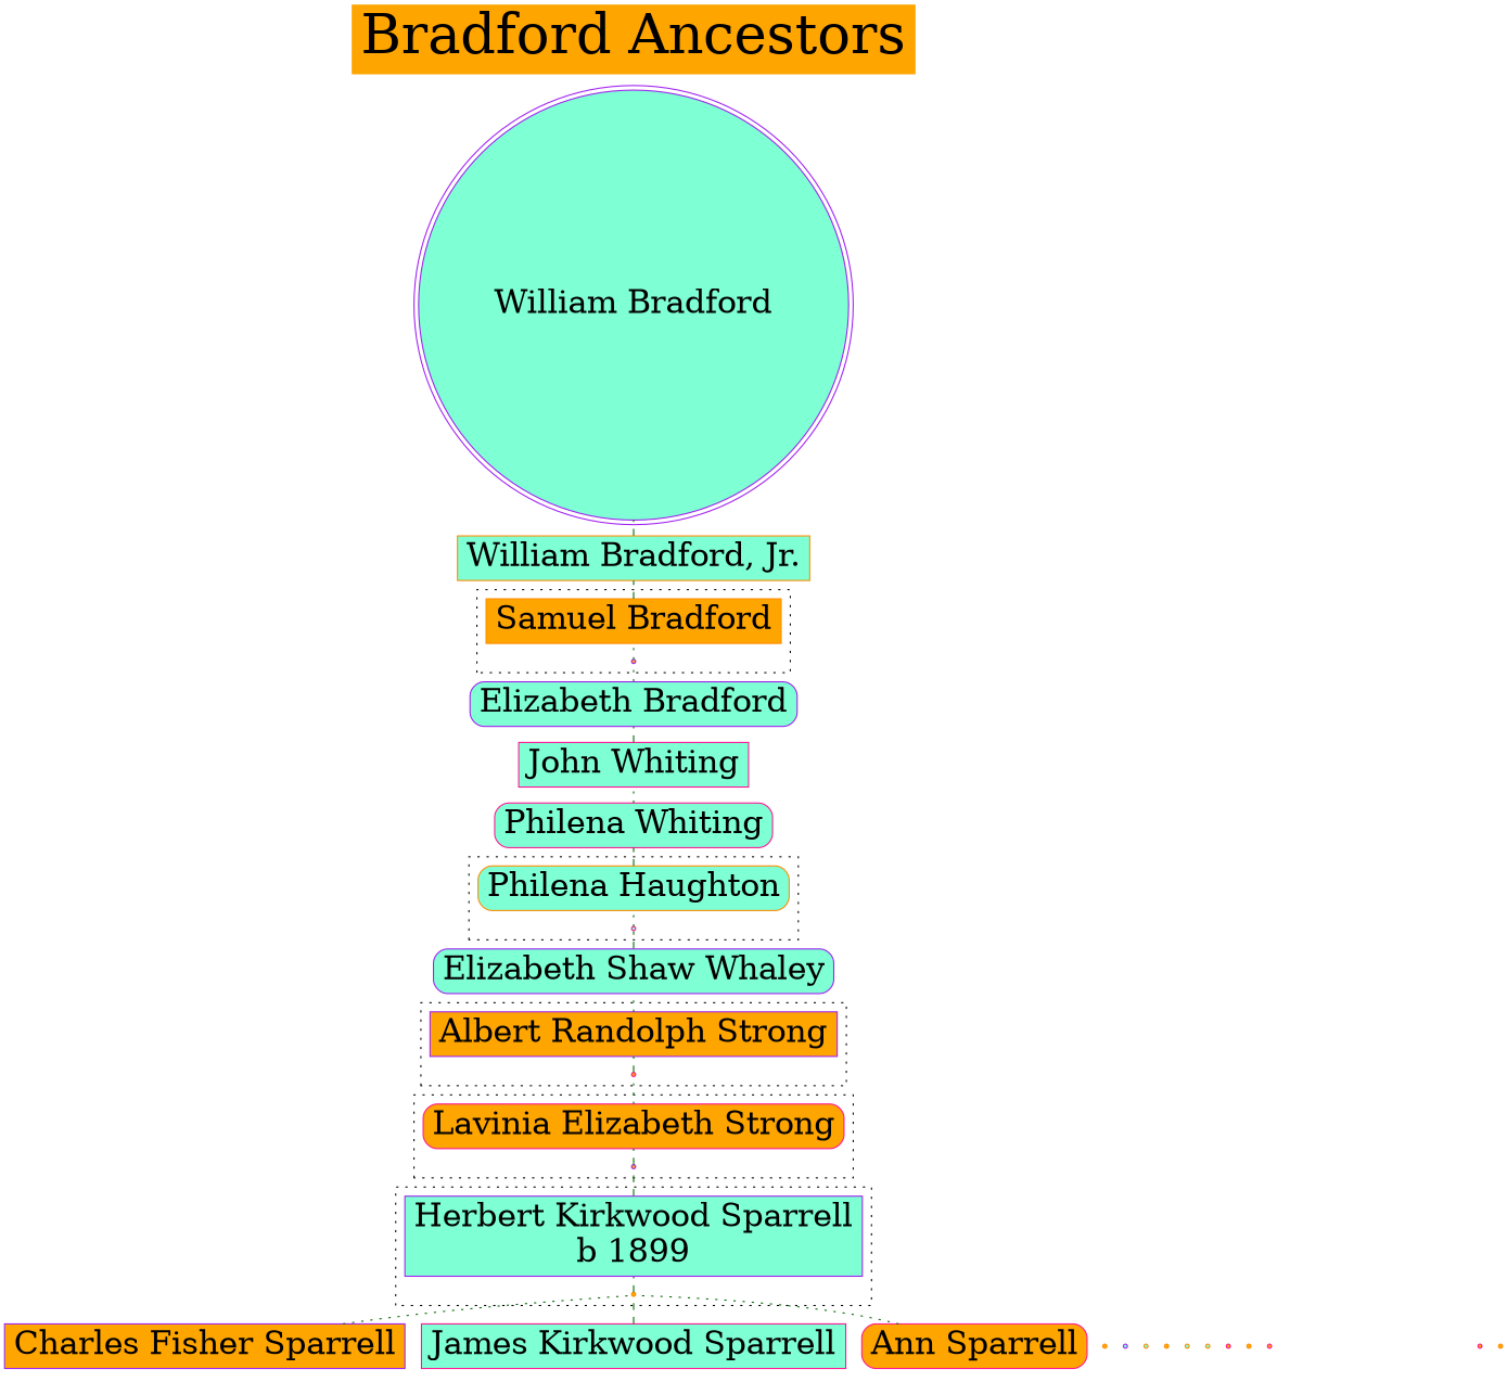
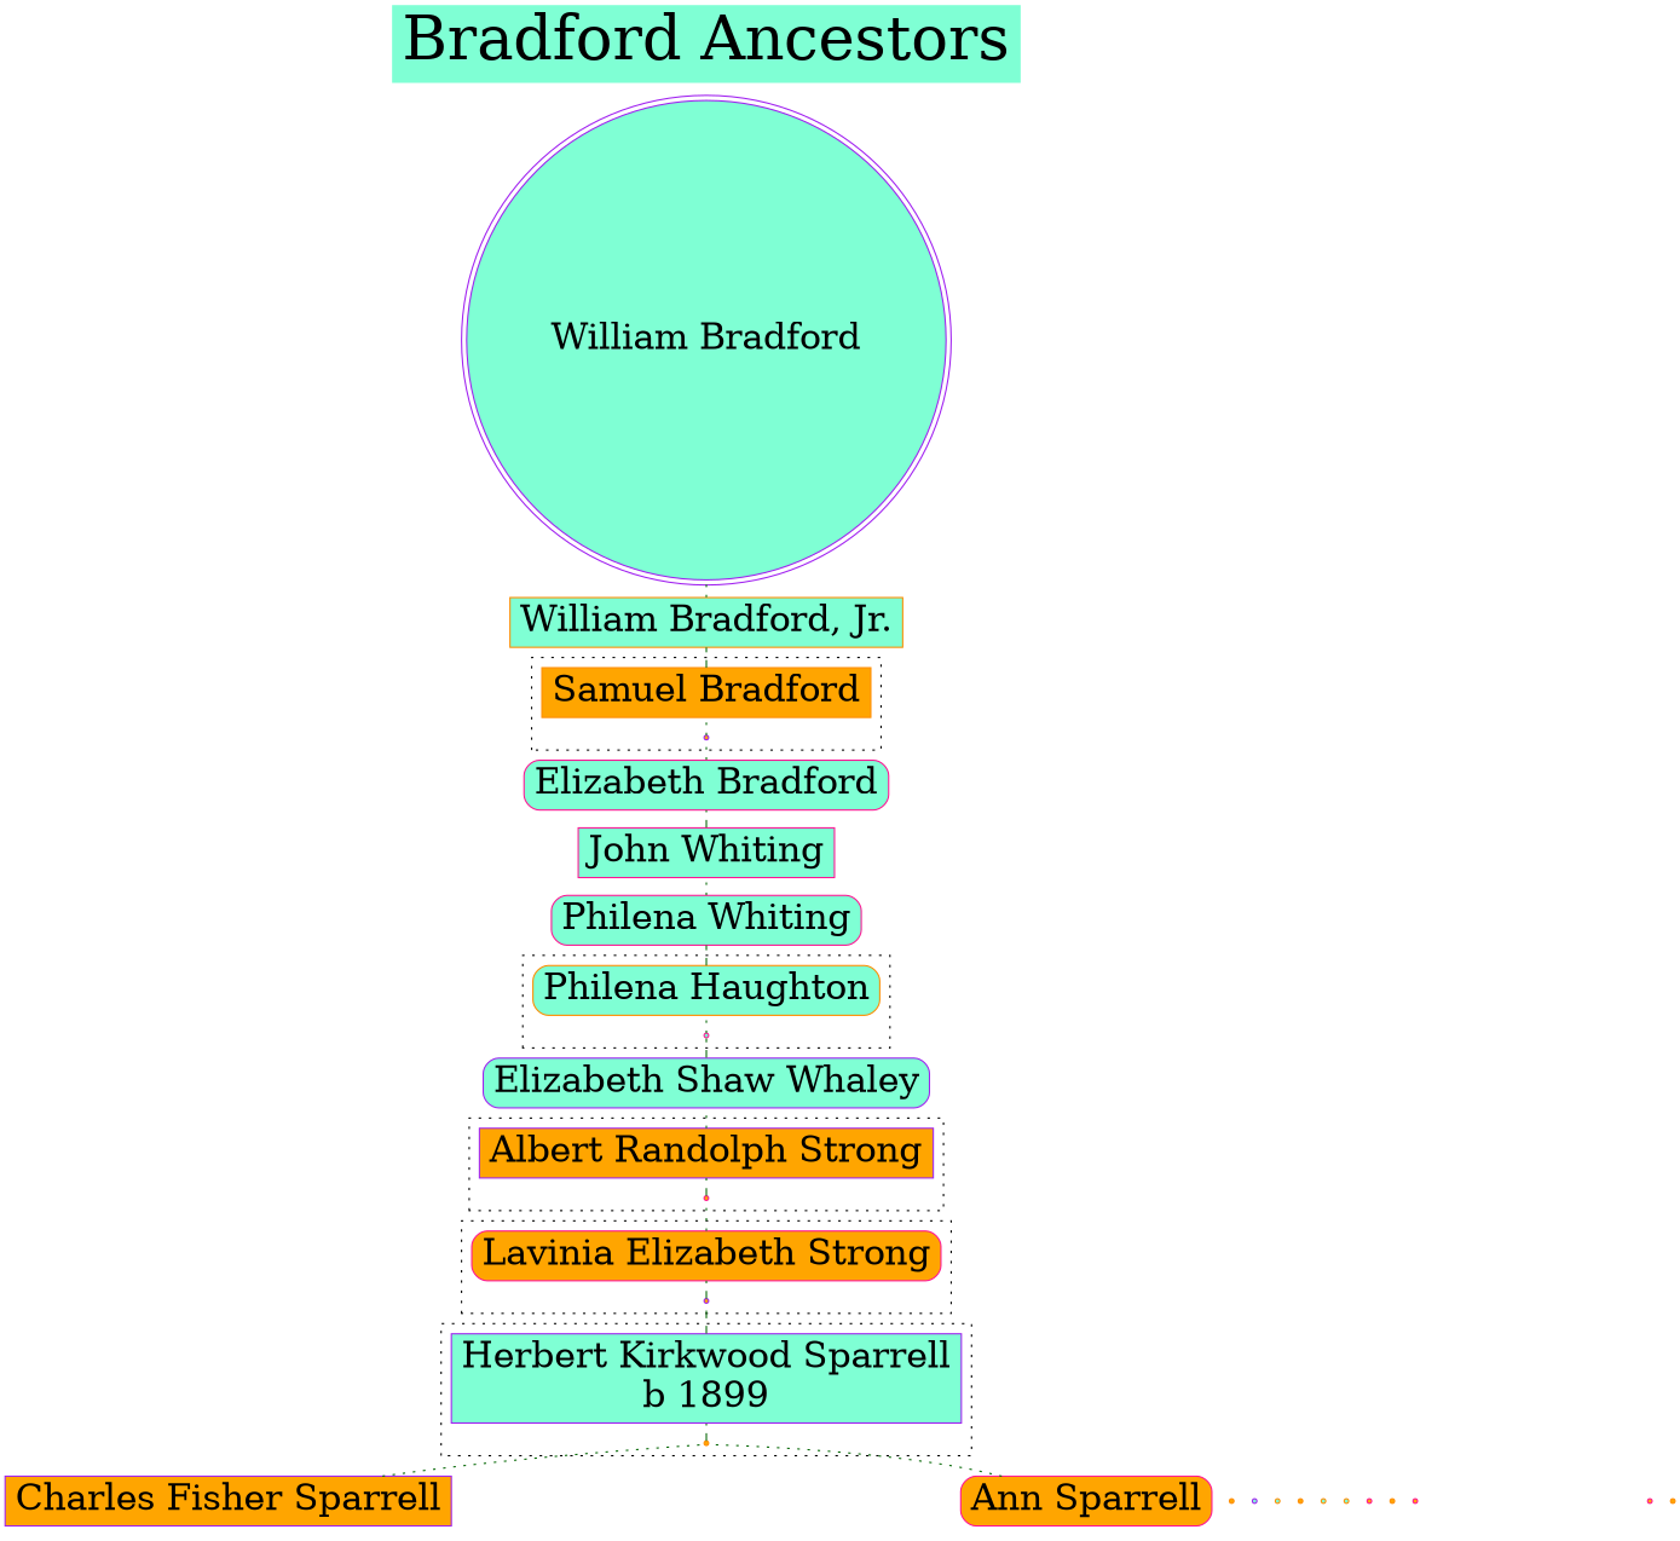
  digraph {
    bgcolor=white
    concentrate=false
    fontsize=28
    mclimit=99
    nodesep=0.20
    rankdir=BT
    ranksep=0.20
    searchsize=100
    splines=true
    node [color=darkorange fillcolor=orange fontsize=28 shape=point style="solid,filled"]
    edge [arrowhead=none arrowtail=normal color=darkgreen fontsize=28 style=dashed]
    n1 [color=deeppink label="Lavinia Elizabeth Strong" shape=box style="rounded,filled"]
    n2 [color=purple label=m]
    n3 [label="Samuel Bradford" shape=box]
    n4 [color=purple label=m]
    n5 [color=purple fillcolor=aquamarine label="Herbert Kirkwood Sparrell\nb 1899" shape=box]
    n6 [label=m]
    n7 [color=purple label="Albert Randolph Strong" shape=box]
    n8 [color=deeppink label=m]
    n9 [fillcolor=aquamarine label="Philena Haughton" shape=box style="rounded,filled"]
    n10 [color=deeppink fillcolor=aquamarine label=m]
    n11 [fillcolor=aquamarine label="William Bradford, Jr." shape=box]
    n12 [color=purple fillcolor=aquamarine label="Elizabeth Shaw Whaley" shape=box style="rounded,filled"]
    n13 [color=deeppink fillcolor=aquamarine label="Philena Whiting" shape=box style="rounded,filled"]
-   n14 [color=purple fontsize=48 label="Bradford Ancestors" shape=plaintext style=filled]
+   n14 [color=purple fillcolor=aquamarine fontsize=48 label="Bradford Ancestors" shape=plaintext style=filled]
    n15 [color=purple fillcolor=aquamarine label="William Bradford" peripheries=2 shape=circle]
    n16 [color=deeppink fillcolor=aquamarine label="John Whiting" shape=box]
-   n17 [color=purple fillcolor=aquamarine label="Elizabeth Bradford" shape=box style="rounded,filled"]
+   n17 [color=deeppink fillcolor=aquamarine label="Elizabeth Bradford" shape=box style="rounded,filled"]
    n18 [color=purple label="Charles Fisher Sparrell" shape=box]
-   n19 [color=deeppink fillcolor=aquamarine label="James Kirkwood Sparrell" shape=box]
    n20 [color=deeppink label="Ann Sparrell" shape=box style="rounded,filled"]
    F_Rogers
    n22 [color=purple fillcolor=aquamarine label=m]
    n23 [fillcolor=aquamarine label=560]
    F304
    n25 [fillcolor=aquamarine label=282]
    n26 [fillcolor=aquamarine label=382]
    F_Alden [color=deeppink]
    n28 [label=m]
    n29 [color=deeppink label=293]
    F0727 [fillcolor="#ffffe0" shape=ellipse style=invis color=""]
    n31 [color=deeppink label=m]
    n32 [label=m]
    subgraph cluster_1 {
      style=dotted
      n1
      n2
    }
    subgraph cluster_2 {
      style=dotted
      n3
      n4
    }
    subgraph cluster_3 {
      style=dotted
      n5
      n6
    }
    subgraph cluster_4 {
      style=dotted
      n7
      n8
    }
    subgraph cluster_5 {
      style=dotted
      n9
      n10
    }
    n1 -> n8 [style=dotted]
    n2 -> n1
    n3 -> n11
    n4 -> n3 [style=dotted]
    n5 -> n2
    n6 -> n5
    n7 -> n12 [style=dotted]
    n8 -> n7
    n9 -> n13
    n10 -> n9 [style=dotted]
-   n11 -> n15
+   n11 -> n15 [style=dotted]
    n12 -> n10
    n13 -> n16 [style=dotted]
    n15 -> n14 [style=invis color=""]
    n16 -> n17
    n17 -> n4 [style=dotted]
    n18 -> n6 [style=dotted]
-   n19 -> n6
    n20 -> n6 [style=dotted]
  }
